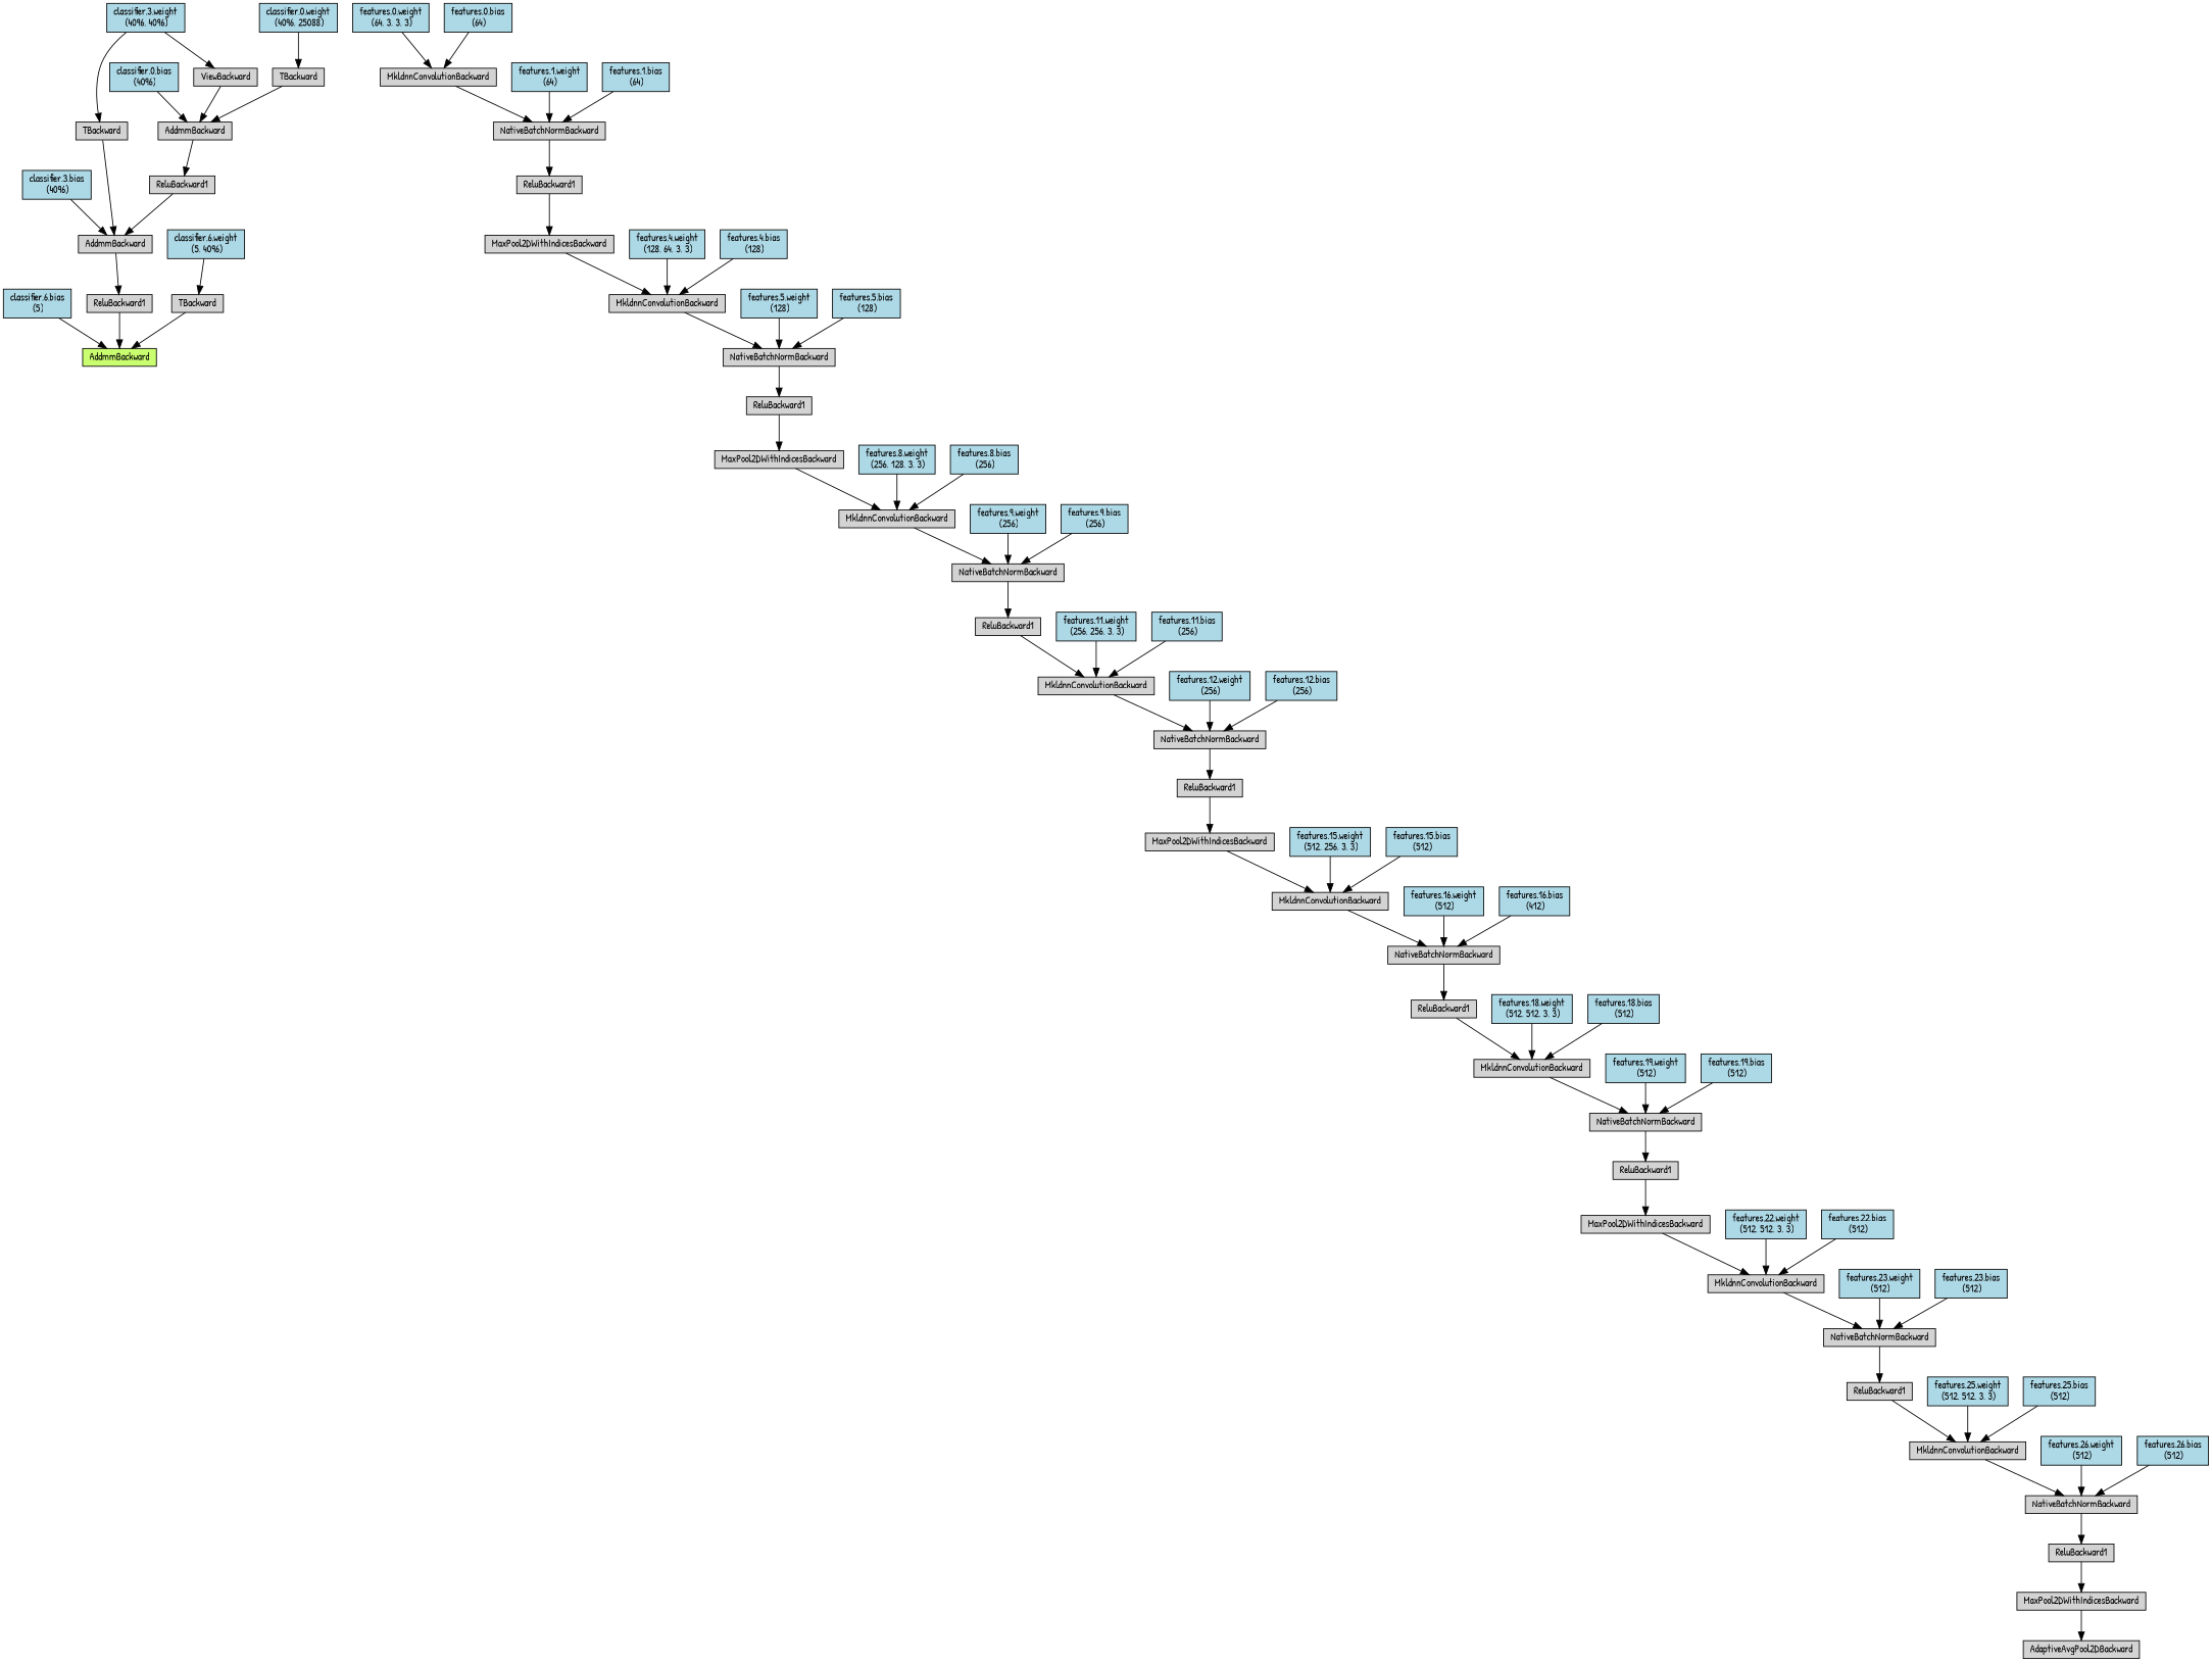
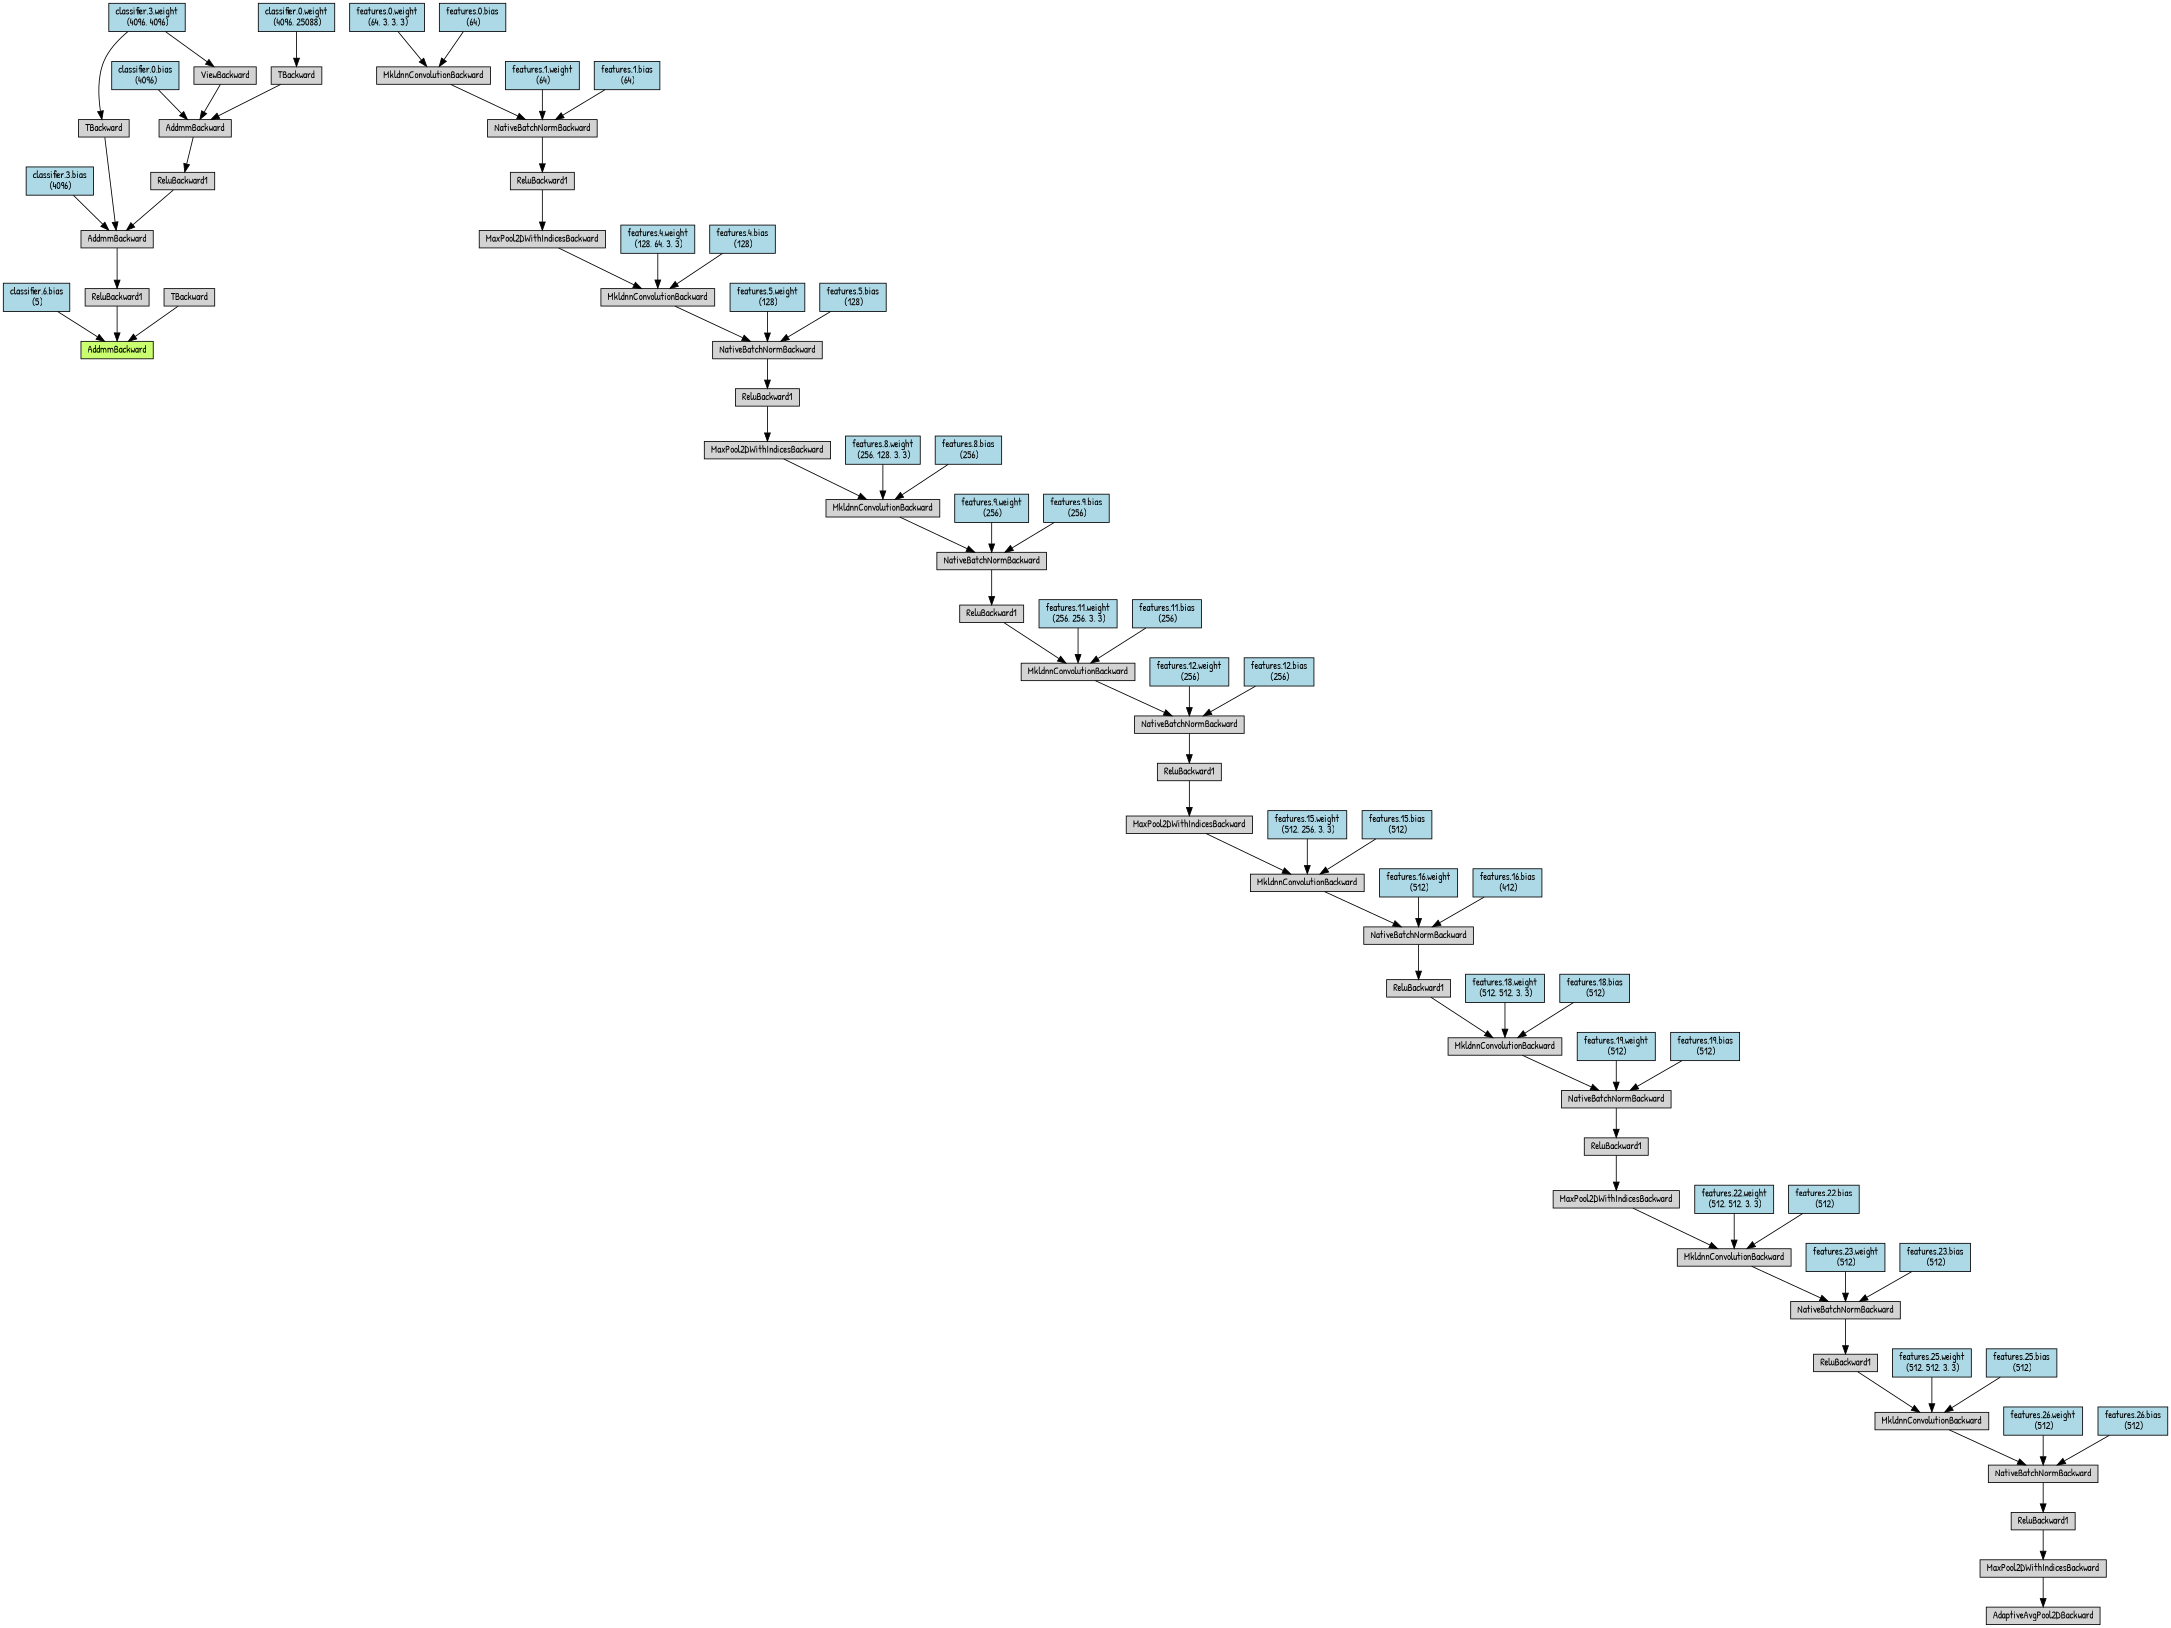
  digraph {
    fontname="Patrick Hand"
    node [align=left fontname="Patrick Hand" fontsize=12 ranksep=0.1 shape=box style=filled]
    edge [fontname="Patrick Hand"]
    n1 [fillcolor=darkolivegreen1 height=0.2 label=AddmmBackward]
    n2 [fillcolor=lightblue height=0.2 label="classifier.6.bias\n (5)"]
    n3 [height=0.2 label=ReluBackward1]
    n4 [height=0.2 label=AddmmBackward]
    n5 [fillcolor=lightblue height=0.2 label="classifier.3.bias\n (4096)"]
    n6 [height=0.2 label=ReluBackward1]
    n7 [height=0.2 label=AddmmBackward]
    n8 [fillcolor=lightblue height=0.2 label="classifier.0.bias\n (4096)"]
    n9 [height=0.2 label=ViewBackward]
    n10 [height=0.2 label=AdaptiveAvgPool2DBackward]
    n11 [height=0.2 label=MaxPool2DWithIndicesBackward]
    n12 [height=0.2 label=ReluBackward1]
    n13 [height=0.2 label=NativeBatchNormBackward]
    n14 [height=0.2 label=MkldnnConvolutionBackward]
    n15 [height=0.2 label=ReluBackward1]
    n16 [height=0.2 label=NativeBatchNormBackward]
    n17 [height=0.2 label=MkldnnConvolutionBackward]
    n18 [height=0.2 label=MaxPool2DWithIndicesBackward]
    n19 [height=0.2 label=ReluBackward1]
    n20 [height=0.2 label=NativeBatchNormBackward]
    n21 [height=0.2 label=MkldnnConvolutionBackward]
    n22 [height=0.2 label=ReluBackward1]
    n23 [height=0.2 label=NativeBatchNormBackward]
    n24 [height=0.2 label=MkldnnConvolutionBackward]
    n25 [height=0.2 label=MaxPool2DWithIndicesBackward]
    n26 [height=0.2 label=ReluBackward1]
    n27 [height=0.2 label=NativeBatchNormBackward]
    n28 [height=0.2 label=MkldnnConvolutionBackward]
    n29 [height=0.2 label=ReluBackward1]
    n30 [height=0.2 label=NativeBatchNormBackward]
    n31 [height=0.2 label=MkldnnConvolutionBackward]
    n32 [height=0.2 label=MaxPool2DWithIndicesBackward]
    n33 [height=0.2 label=ReluBackward1]
    n34 [height=0.2 label=NativeBatchNormBackward]
    n35 [height=0.2 label=MkldnnConvolutionBackward]
    n36 [height=0.2 label=MaxPool2DWithIndicesBackward]
    n37 [height=0.2 label=ReluBackward1]
    n38 [height=0.2 label=NativeBatchNormBackward]
    n39 [height=0.2 label=MkldnnConvolutionBackward]
    n40 [fillcolor=lightblue height=0.2 label="features.0.weight\n (64, 3, 3, 3)"]
    n41 [fillcolor=lightblue height=0.2 label="features.0.bias\n (64)"]
    n42 [fillcolor=lightblue height=0.2 label="features.1.weight\n (64)"]
    n43 [fillcolor=lightblue height=0.2 label="features.1.bias\n (64)"]
    n44 [fillcolor=lightblue height=0.2 label="features.4.weight\n (128, 64, 3, 3)"]
    n45 [fillcolor=lightblue height=0.2 label="features.4.bias\n (128)"]
    n46 [fillcolor=lightblue height=0.2 label="features.5.weight\n (128)"]
    n47 [fillcolor=lightblue height=0.2 label="features.5.bias\n (128)"]
    n48 [fillcolor=lightblue height=0.2 label="features.8.weight\n (256, 128, 3, 3)"]
    n49 [fillcolor=lightblue height=0.2 label="features.8.bias\n (256)"]
    n50 [fillcolor=lightblue height=0.2 label="features.9.weight\n (256)"]
    n51 [fillcolor=lightblue height=0.2 label="features.9.bias\n (256)"]
    n52 [fillcolor=lightblue height=0.2 label="features.11.weight\n (256, 256, 3, 3)"]
    n53 [fillcolor=lightblue height=0.2 label="features.11.bias\n (256)"]
    n54 [fillcolor=lightblue height=0.2 label="features.12.weight\n (256)"]
    n55 [fillcolor=lightblue height=0.2 label="features.12.bias\n (256)"]
    n56 [fillcolor=lightblue height=0.2 label="features.15.weight\n (512, 256, 3, 3)"]
    n57 [fillcolor=lightblue height=0.2 label="features.15.bias\n (512)"]
    n58 [fillcolor=lightblue height=0.2 label="features.16.weight\n (512)"]
    n59 [fillcolor=lightblue height=0.2 label="features.16.bias\n (412)"]
    n60 [fillcolor=lightblue height=0.2 label="features.18.weight\n (512, 512, 3, 3)"]
    n61 [fillcolor=lightblue height=0.2 label="features.18.bias\n (512)"]
    n62 [fillcolor=lightblue height=0.2 label="features.19.weight\n (512)"]
    n63 [fillcolor=lightblue height=0.2 label="features.19.bias\n (512)"]
    n64 [fillcolor=lightblue height=0.2 label="features.22.weight\n (512, 512, 3, 3)"]
    n65 [fillcolor=lightblue height=0.2 label="features.22.bias\n (512)"]
    n66 [fillcolor=lightblue height=0.2 label="features.23.weight\n (512)"]
    n67 [fillcolor=lightblue height=0.2 label="features.23.bias\n (512)"]
    n68 [fillcolor=lightblue height=0.2 label="features.25.weight\n (512, 512, 3, 3)"]
    n69 [fillcolor=lightblue height=0.2 label="features.25.bias\n (512)"]
    n70 [fillcolor=lightblue height=0.2 label="features.26.weight\n (512)"]
    n71 [fillcolor=lightblue height=0.2 label="features.26.bias\n (512)"]
    n72 [height=0.2 label=TBackward]
    n73 [fillcolor=lightblue height=0.2 label="classifier.0.weight\n (4096, 25088)"]
    n74 [height=0.2 label=TBackward]
    n75 [fillcolor=lightblue height=0.2 label="classifier.3.weight\n (4096, 4096)"]
    n76 [height=0.2 label=TBackward]
-   n77 [fillcolor=lightblue height=0.2 label="classifier.6.weight\n (5, 4096)"]
    n2 -> n1
    n3 -> n1
    n4 -> n3
    n5 -> n4
    n6 -> n4
    n7 -> n6
    n8 -> n7
    n9 -> n7
    n11 -> n10
    n12 -> n11
    n13 -> n12
    n14 -> n13
    n15 -> n14
    n16 -> n15
    n17 -> n16
    n18 -> n17
    n19 -> n18
    n20 -> n19
    n21 -> n20
    n22 -> n21
    n23 -> n22
    n24 -> n23
    n25 -> n24
    n26 -> n25
    n27 -> n26
    n28 -> n27
    n29 -> n28
    n30 -> n29
    n31 -> n30
    n32 -> n31
    n33 -> n32
    n34 -> n33
    n35 -> n34
    n36 -> n35
    n37 -> n36
    n38 -> n37
    n39 -> n38
    n40 -> n39
    n41 -> n39
    n42 -> n38
    n43 -> n38
    n44 -> n35
    n45 -> n35
    n46 -> n34
    n47 -> n34
    n48 -> n31
    n49 -> n31
    n50 -> n30
    n51 -> n30
    n52 -> n28
    n53 -> n28
    n54 -> n27
    n55 -> n27
    n56 -> n24
    n57 -> n24
    n58 -> n23
    n59 -> n23
    n60 -> n21
    n61 -> n21
    n62 -> n20
    n63 -> n20
    n64 -> n17
    n65 -> n17
    n66 -> n16
    n67 -> n16
    n68 -> n14
    n69 -> n14
    n70 -> n13
    n71 -> n13
    n72 -> n7
    n73 -> n72
    n74 -> n4
    n75 -> n9
    n75 -> n74
    n76 -> n1
-   n77 -> n76
  }
